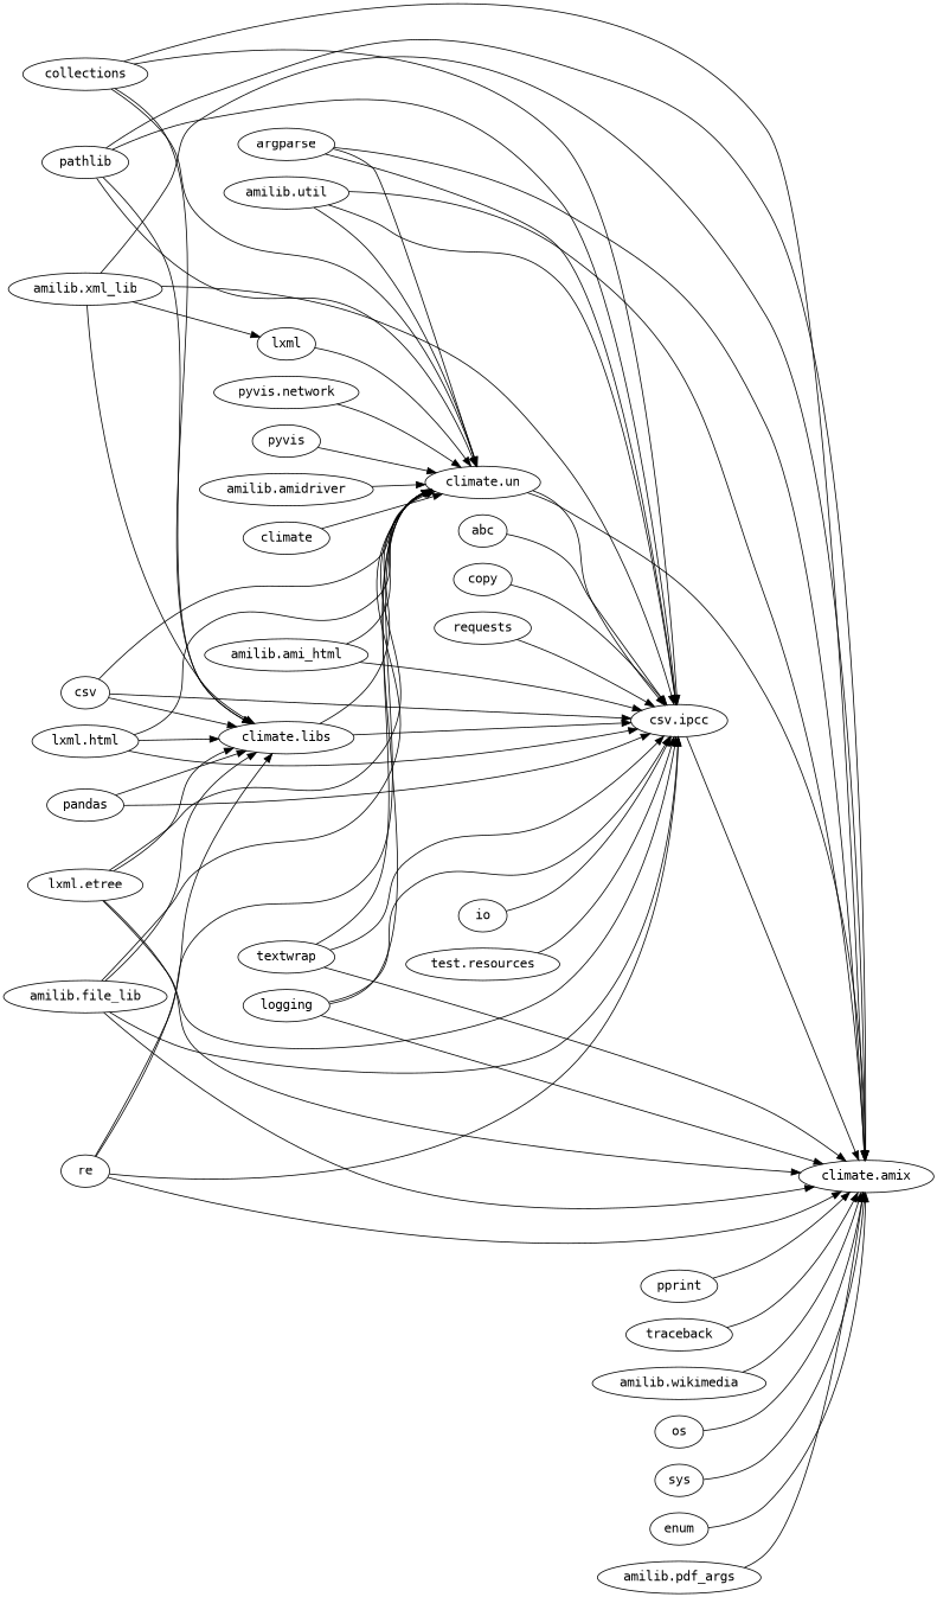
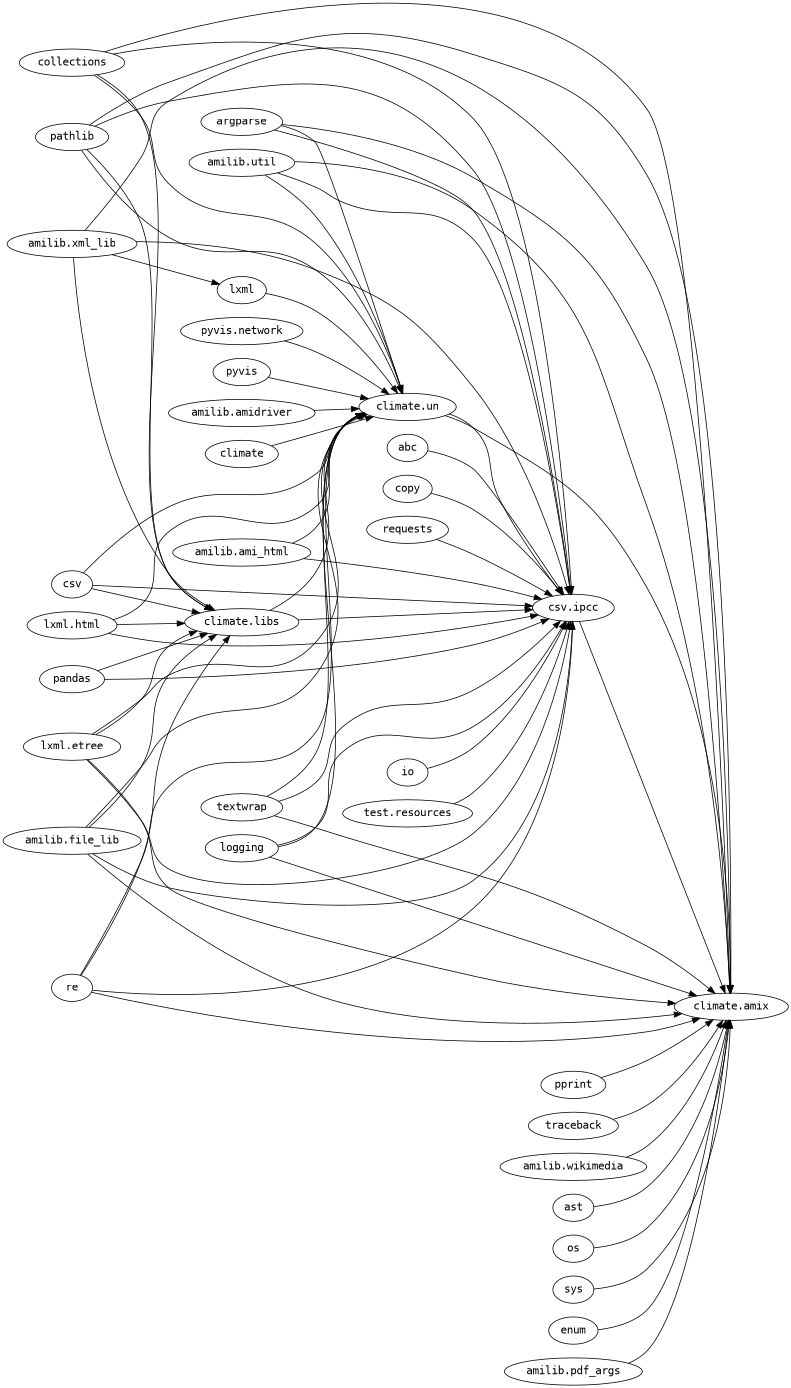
  strict digraph {
    clusterrank=local
    fontsize=16
    rankdir=LR
    node [fontname=Consolas fontsize=14 shape=ellipse]
    n1 [label="csv.ipcc"]
    collections
    "climate.un"
    "climate.libs"
    "climate.amix"
    pathlib
    "amilib.xml_lib"
    lxml
    "amilib.ami_html"
    csv
    "test.resources"
    re
    "amilib.util"
    "lxml.html"
    "lxml.etree"
    argparse
    pandas
    "amilib.file_lib"
    abc
    textwrap
    copy
    requests
    io
    logging
    pprint
    traceback
    "amilib.wikimedia"
+   ast
    os
    sys
    enum
    "amilib.pdf_args"
    "pyvis.network"
    pyvis
    "amilib.amidriver"
    climate
    n1 -> "climate.amix"
    collections -> n1
    collections -> "climate.un"
    collections -> "climate.libs"
    collections -> "climate.amix"
    "climate.un" -> n1
    "climate.un" -> "climate.amix"
    "climate.libs" -> n1
    "climate.libs" -> "climate.un"
    pathlib -> n1
    pathlib -> "climate.un"
    pathlib -> "climate.libs"
    pathlib -> "climate.amix"
    "amilib.xml_lib" -> n1
    "amilib.xml_lib" -> "climate.libs"
    "amilib.xml_lib" -> "climate.amix"
    "amilib.xml_lib" -> lxml
    lxml -> "climate.un"
    "amilib.ami_html" -> n1
    "amilib.ami_html" -> "climate.un"
    csv -> n1
    csv -> "climate.un"
    csv -> "climate.libs"
    "test.resources" -> n1
    re -> n1
    re -> "climate.un"
    re -> "climate.libs"
    re -> "climate.amix"
    "amilib.util" -> n1
    "amilib.util" -> "climate.un"
    "amilib.util" -> "climate.amix"
    "lxml.html" -> n1
    "lxml.html" -> "climate.un"
    "lxml.html" -> "climate.libs"
    "lxml.etree" -> n1
    "lxml.etree" -> "climate.un"
    "lxml.etree" -> "climate.libs"
    "lxml.etree" -> "climate.amix"
    argparse -> n1
    argparse -> "climate.un"
    argparse -> "climate.amix"
    pandas -> n1
    pandas -> "climate.libs"
    "amilib.file_lib" -> n1
    "amilib.file_lib" -> "climate.un"
    "amilib.file_lib" -> "climate.libs"
    "amilib.file_lib" -> "climate.amix"
    abc -> n1
    textwrap -> n1
    textwrap -> "climate.un"
    textwrap -> "climate.amix"
    copy -> n1
    requests -> n1
    io -> n1
    logging -> n1
    logging -> "climate.un"
    logging -> "climate.amix"
    pprint -> "climate.amix"
    traceback -> "climate.amix"
    "amilib.wikimedia" -> "climate.amix"
+   ast -> "climate.amix"
    os -> "climate.amix"
    sys -> "climate.amix"
    enum -> "climate.amix"
    "amilib.pdf_args" -> "climate.amix"
    "pyvis.network" -> "climate.un"
    pyvis -> "climate.un"
    "amilib.amidriver" -> "climate.un"
    climate -> "climate.un"
  }
